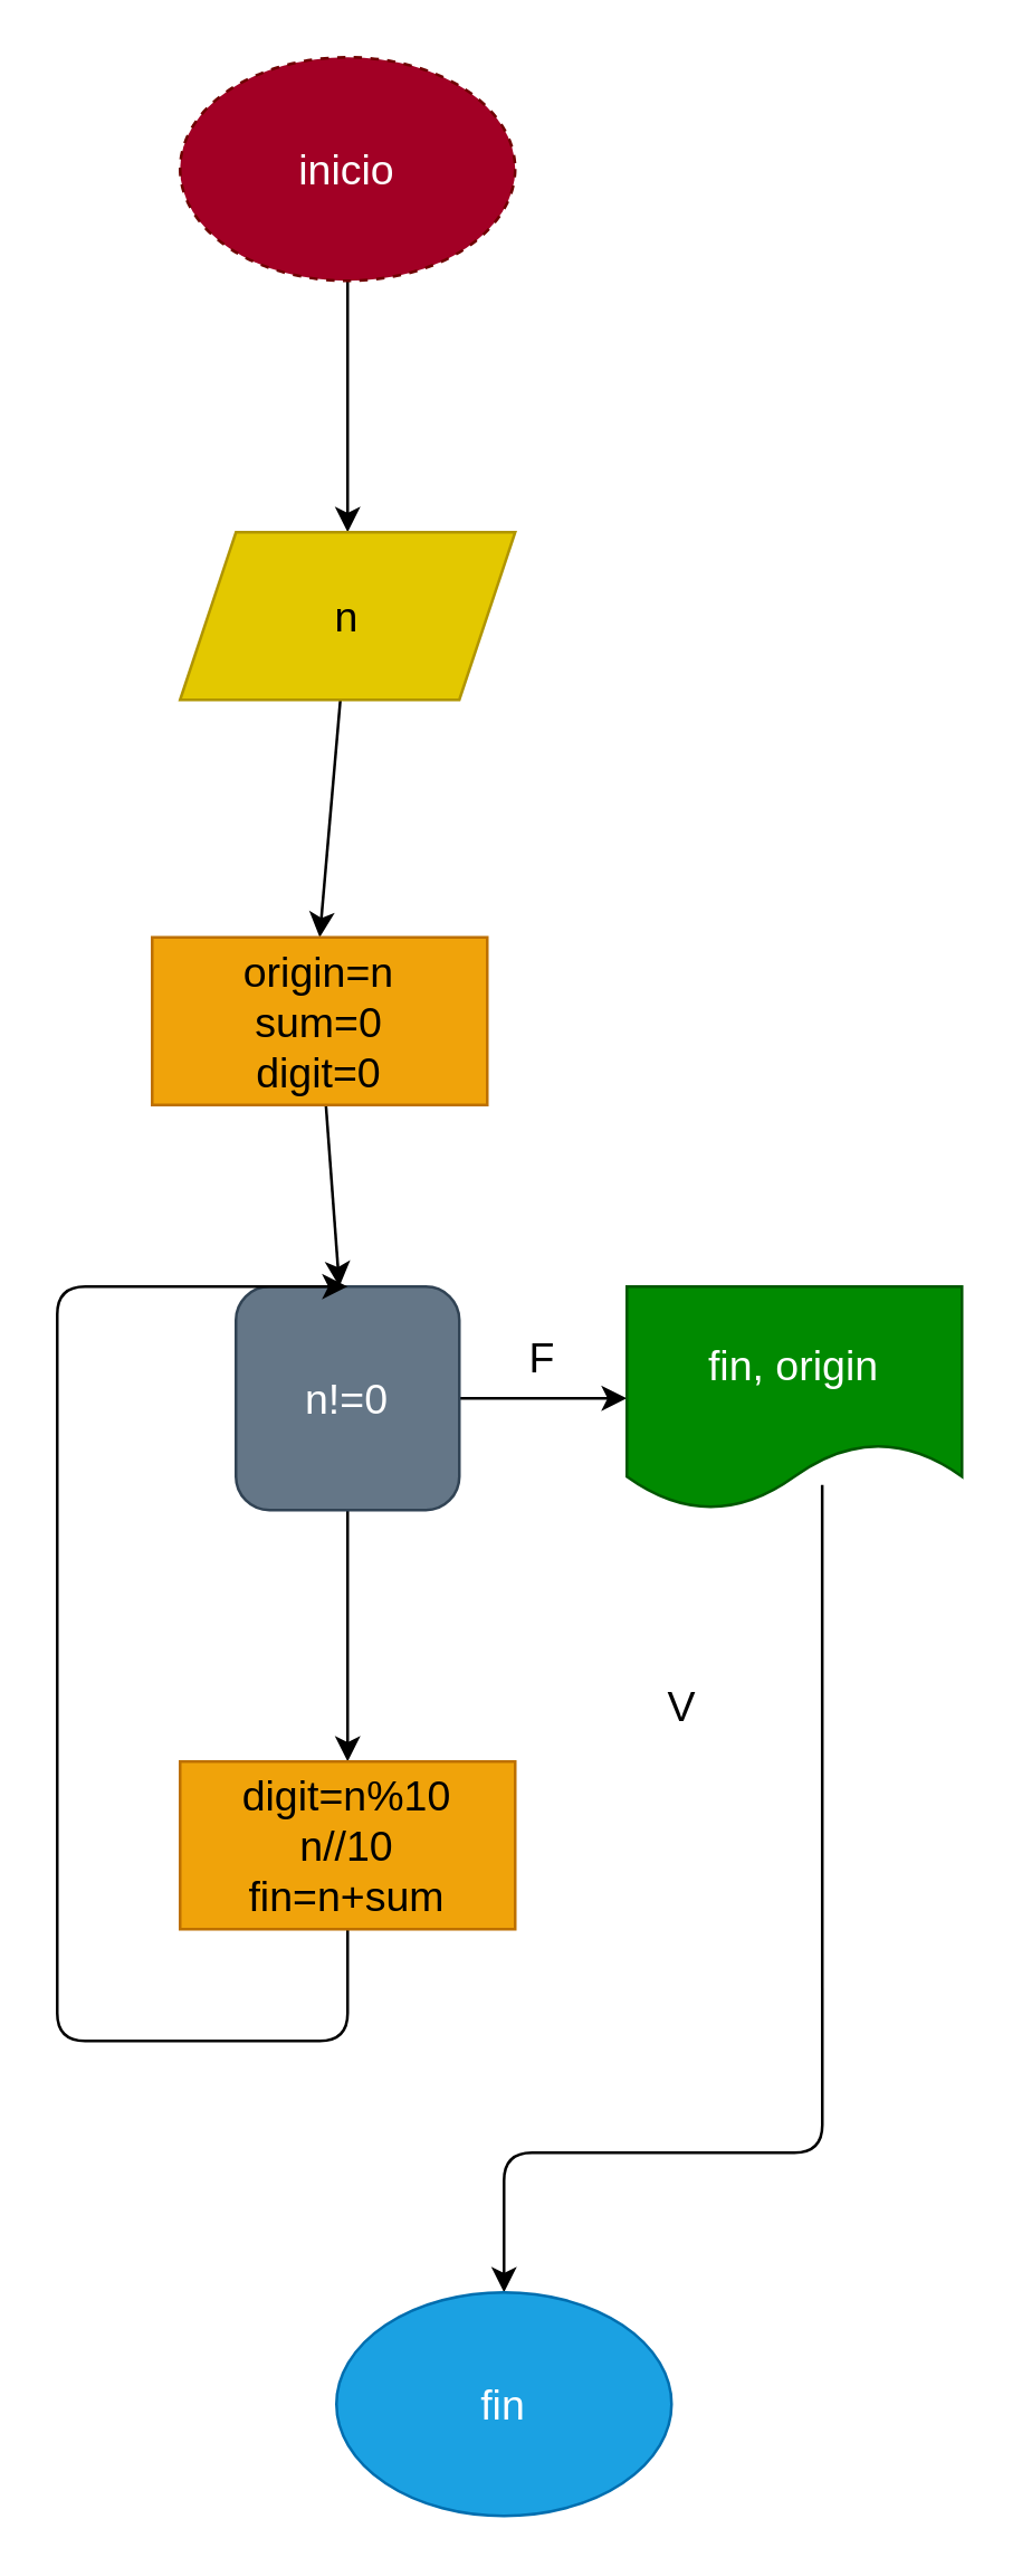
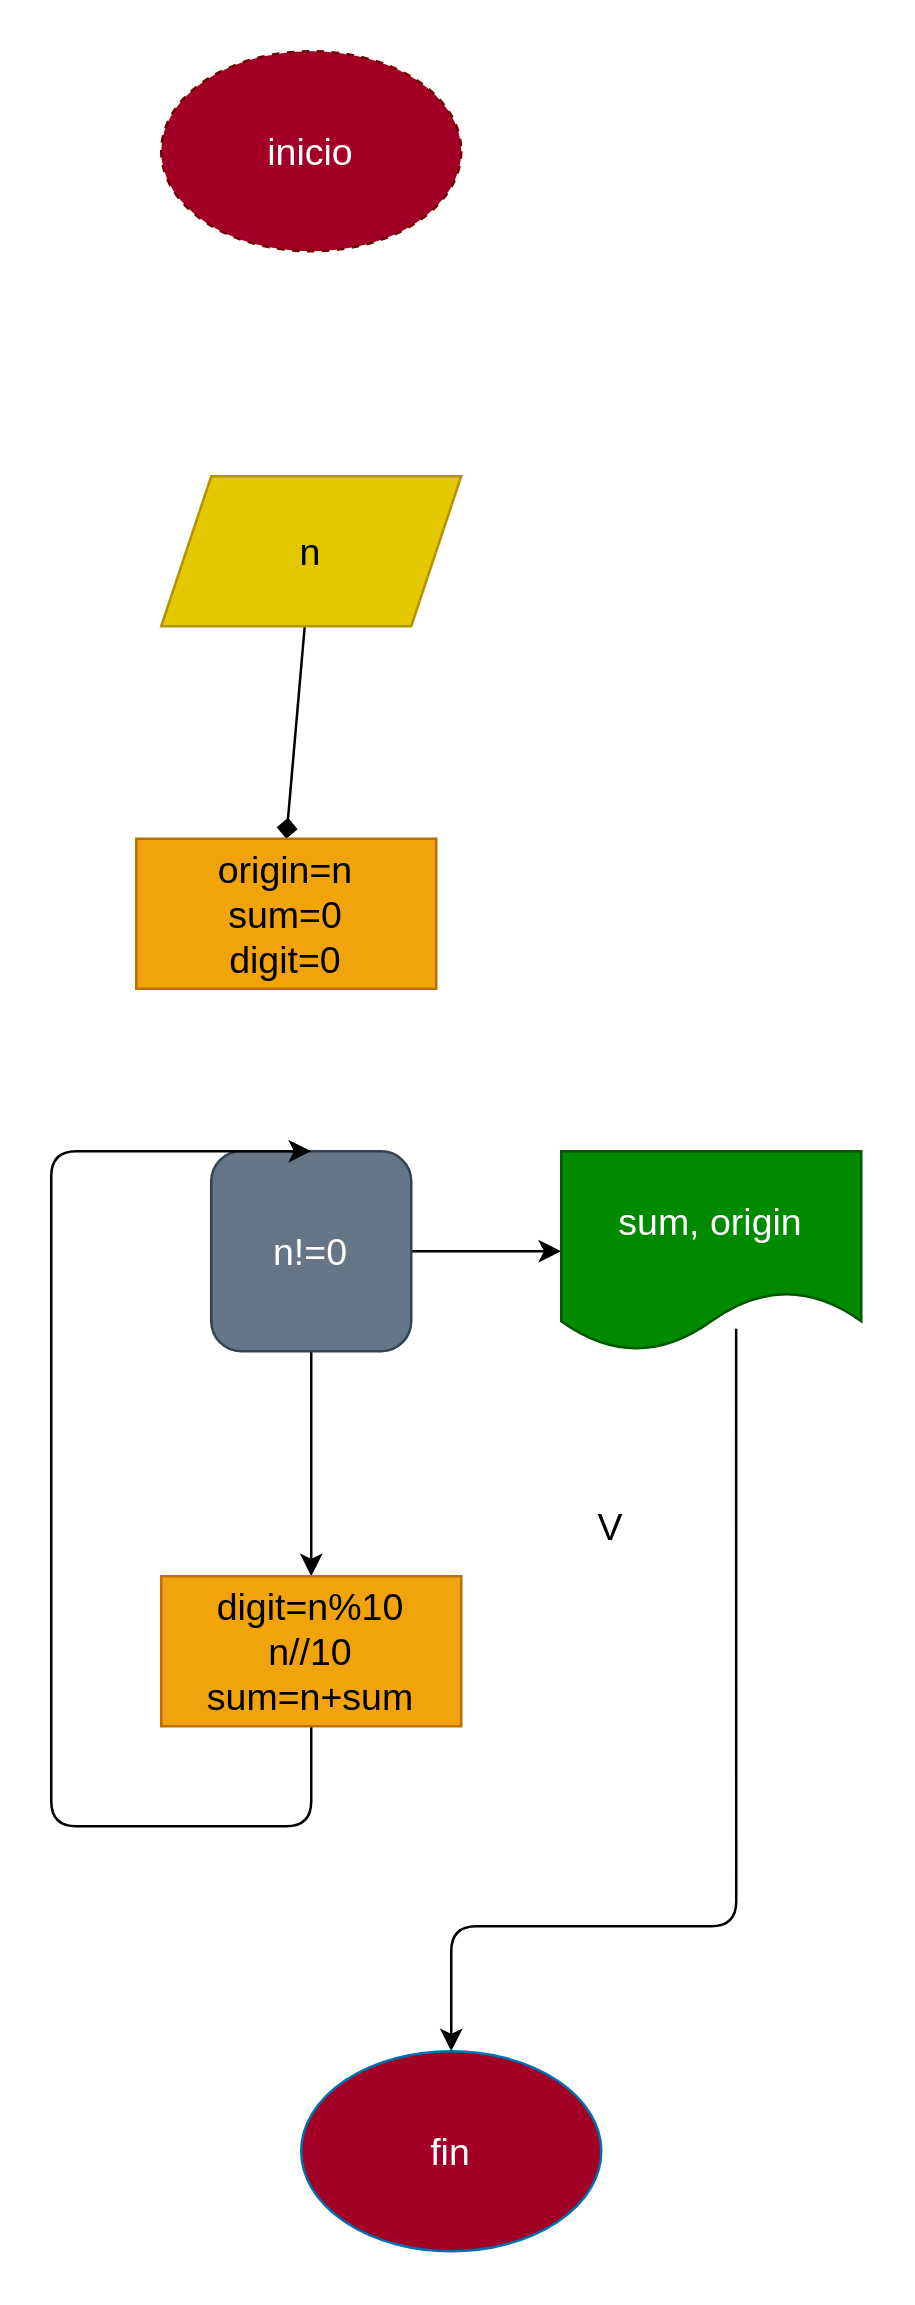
  <mxCell id="0" />
  <mxCell id="1" parent="0" />
- <mxCell id="2" value="" style="edgeStyle=none;html=1;fontSize=15;" edge="1" parent="1" source="3" target="5"><mxGeometry relative="1" as="geometry" /></mxCell>
  <mxCell id="3" value="inicio" style="ellipse;whiteSpace=wrap;html=1;fontSize=15;fillColor=#a20025;fontColor=#ffffff;strokeColor=#6F0000;dashed=1;" vertex="1" parent="1"><mxGeometry x="64" y="20" width="120" height="80" as="geometry" /></mxCell>
- <mxCell id="4" value="" style="edgeStyle=none;html=1;fontSize=15;entryX=0.5;entryY=0;entryDx=0;entryDy=0;" edge="1" parent="1" source="5" target="7"><mxGeometry relative="1" as="geometry"><mxPoint x="124" y="320" as="targetPoint" /></mxGeometry></mxCell>
+ <mxCell id="4" value="" style="edgeStyle=none;html=1;fontSize=15;entryX=0.5;entryY=0;entryDx=0;entryDy=0;endArrow=diamond;" edge="1" parent="1" source="5" target="7"><mxGeometry relative="1" as="geometry"><mxPoint x="124" y="320" as="targetPoint" /></mxGeometry></mxCell>
  <mxCell id="5" value="n" style="shape=parallelogram;perimeter=parallelogramPerimeter;whiteSpace=wrap;html=1;fixedSize=1;fontSize=15;fillColor=#e3c800;fontColor=#000000;strokeColor=#B09500;" vertex="1" parent="1"><mxGeometry x="64" y="190" width="120" height="60" as="geometry" /></mxCell>
- <mxCell id="6" value="" style="edgeStyle=none;html=1;fontSize=15;" edge="1" parent="1" source="7" target="10"><mxGeometry relative="1" as="geometry" /></mxCell>
  <mxCell id="7" value="origin=n&lt;br&gt;sum=0&lt;br&gt;digit=0" style="rounded=0;whiteSpace=wrap;html=1;fontSize=15;fillColor=#f0a30a;fontColor=#000000;strokeColor=#BD7000;" vertex="1" parent="1"><mxGeometry x="54" y="335" width="120" height="60" as="geometry" /></mxCell>
  <mxCell id="8" value="" style="edgeStyle=none;html=1;fontSize=15;" edge="1" parent="1" source="10" target="12"><mxGeometry relative="1" as="geometry" /></mxCell>
  <mxCell id="9" value="" style="edgeStyle=none;html=1;fontSize=15;" edge="1" parent="1" source="10" target="14"><mxGeometry relative="1" as="geometry" /></mxCell>
  <mxCell id="10" value="n!=0" style="whiteSpace=wrap;html=1;fontSize=15;fillColor=#647687;fontColor=#ffffff;strokeColor=#314354;rounded=1;" vertex="1" parent="1"><mxGeometry x="84" y="460" width="80" height="80" as="geometry" /></mxCell>
  <mxCell id="11" style="edgeStyle=none;html=1;exitX=0.5;exitY=1;exitDx=0;exitDy=0;fontSize=15;entryX=0.5;entryY=0;entryDx=0;entryDy=0;" edge="1" parent="1" source="12" target="10"><mxGeometry relative="1" as="geometry"><mxPoint x="0" y="430" as="targetPoint" /><Array as="points"><mxPoint x="124" y="730" /><mxPoint x="20" y="730" /><mxPoint x="20" y="460" /></Array></mxGeometry></mxCell>
- <mxCell id="12" value="digit=n%10&lt;br&gt;n//10&lt;br&gt;fin=n+sum" style="whiteSpace=wrap;html=1;fontSize=15;rounded=0;fillColor=#f0a30a;fontColor=#000000;strokeColor=#BD7000;" vertex="1" parent="1"><mxGeometry x="64" y="630" width="120" height="60" as="geometry" /></mxCell>
+ <mxCell id="12" value="digit=n%10&lt;br&gt;n//10&lt;br&gt;sum=n+sum" style="whiteSpace=wrap;html=1;fontSize=15;rounded=0;fillColor=#f0a30a;fontColor=#000000;strokeColor=#BD7000;" vertex="1" parent="1"><mxGeometry x="64" y="630" width="120" height="60" as="geometry" /></mxCell>
  <mxCell id="13" style="edgeStyle=none;html=1;exitX=0.583;exitY=0.888;exitDx=0;exitDy=0;fontSize=15;exitPerimeter=0;entryX=0.5;entryY=0;entryDx=0;entryDy=0;" edge="1" parent="1" source="14" target="15"><mxGeometry relative="1" as="geometry"><mxPoint x="180" y="860" as="targetPoint" /><Array as="points"><mxPoint x="294" y="770" /><mxPoint x="180" y="770" /></Array></mxGeometry></mxCell>
- <mxCell id="14" value="fin, origin" style="shape=document;whiteSpace=wrap;html=1;boundedLbl=1;fontSize=15;rounded=0;fillColor=#008a00;fontColor=#ffffff;strokeColor=#005700;" vertex="1" parent="1"><mxGeometry x="224" y="460" width="120" height="80" as="geometry" /></mxCell>
- <mxCell id="15" value="fin" style="ellipse;whiteSpace=wrap;html=1;fontSize=15;fillColor=#1ba1e2;fontColor=#ffffff;strokeColor=#006EAF;" vertex="1" parent="1"><mxGeometry x="120" y="820" width="120" height="80" as="geometry" /></mxCell>
- <mxCell id="16" value="F" style="text;html=1;strokeColor=none;fillColor=none;align=center;verticalAlign=middle;whiteSpace=wrap;rounded=0;fontSize=15;" vertex="1" parent="1"><mxGeometry x="164" y="470" width="60" height="30" as="geometry" /></mxCell>
+ <mxCell id="14" value="sum, origin" style="shape=document;whiteSpace=wrap;html=1;boundedLbl=1;fontSize=15;rounded=0;fillColor=#008a00;fontColor=#ffffff;strokeColor=#005700;" vertex="1" parent="1"><mxGeometry x="224" y="460" width="120" height="80" as="geometry" /></mxCell>
+ <mxCell id="15" value="fin" style="ellipse;whiteSpace=wrap;html=1;fontSize=15;fillColor=#a20025;fontColor=#ffffff;strokeColor=#006EAF;" vertex="1" parent="1"><mxGeometry x="120" y="820" width="120" height="80" as="geometry" /></mxCell>
  <mxCell id="17" value="V" style="text;html=1;strokeColor=none;fillColor=none;align=center;verticalAlign=middle;whiteSpace=wrap;rounded=0;fontSize=15;" vertex="1" parent="1"><mxGeometry x="214" y="594.5" width="60" height="30" as="geometry" /></mxCell>
